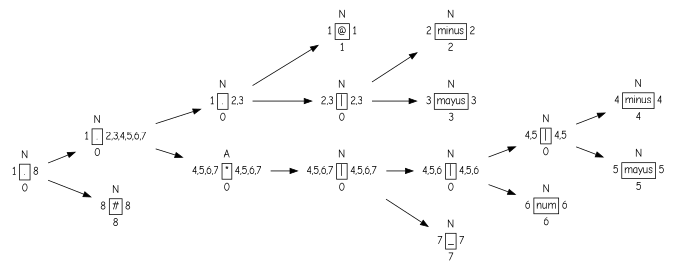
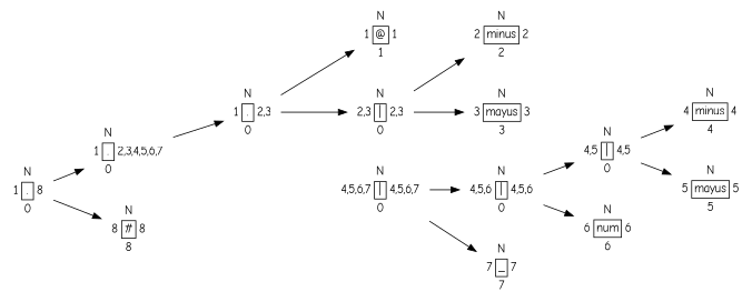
  digraph {
    forcelabels=true
    rankdir=LR
    fontname="Comic Neue"
    node [shape=plaintext fontname="Comic Neue"]
    edge [fontname="Comic Neue"]
    n1 [label=<<table border = '0' cellboder = '1' CELLSPACIONG='0'> <tr> <td></td> <td>N</td> <td></td> </tr> <tr> <td>1</td> <td border='1'>.</td> <td>8</td></tr> <tr> <td></td> <td>0</td> <td></td> </tr> </table>>]
    n2 [label=<<table border = '0' cellboder = '1' CELLSPACIONG='0'> <tr> <td></td> <td>N</td> <td></td> </tr> <tr> <td>1</td> <td border='1'>.</td> <td>2,3,4,5,6,7</td></tr> <tr> <td></td> <td>0</td> <td></td> </tr> </table>>]
    n3 [label=<<table border = '0' cellboder = '1' CELLSPACIONG='0'> <tr> <td></td> <td>N</td> <td></td> </tr> <tr> <td>8</td> <td border='1'>#</td> <td>8</td></tr> <tr> <td></td> <td>8</td> <td></td> </tr> </table>>]
    n4 [label=<<table border = '0' cellboder = '1' CELLSPACIONG='0'> <tr> <td></td> <td>N</td> <td></td> </tr> <tr> <td>1</td> <td border='1'>.</td> <td>2,3</td></tr> <tr> <td></td> <td>0</td> <td></td> </tr> </table>>]
-   n5 [label=<<table border = '0' cellboder = '1' CELLSPACIONG='0'> <tr> <td></td> <td>A</td> <td></td> </tr> <tr> <td>4,5,6,7</td> <td border='1'>*</td> <td>4,5,6,7</td></tr> <tr> <td></td> <td>0</td> <td></td> </tr> </table>>]
    n6 [label=<<table border = '0' cellboder = '1' CELLSPACIONG='0'> <tr> <td></td> <td>N</td> <td></td> </tr> <tr> <td>1</td> <td border='1'>@</td> <td>1</td></tr> <tr> <td></td> <td>1</td> <td></td> </tr> </table>>]
    n7 [label=<<table border = '0' cellboder = '1' CELLSPACIONG='0'> <tr> <td></td> <td>N</td> <td></td> </tr> <tr> <td>2,3</td> <td border='1'>|</td> <td>2,3</td></tr> <tr> <td></td> <td>0</td> <td></td> </tr> </table>>]
    n8 [label=<<table border = '0' cellboder = '1' CELLSPACIONG='0'> <tr> <td></td> <td>N</td> <td></td> </tr> <tr> <td>2</td> <td border='1'>minus</td> <td>2</td></tr> <tr> <td></td> <td>2</td> <td></td> </tr> </table>>]
    n9 [label=<<table border = '0' cellboder = '1' CELLSPACIONG='0'> <tr> <td></td> <td>N</td> <td></td> </tr> <tr> <td>3</td> <td border='1'>mayus</td> <td>3</td></tr> <tr> <td></td> <td>3</td> <td></td> </tr> </table>>]
    n10 [label=<<table border = '0' cellboder = '1' CELLSPACIONG='0'> <tr> <td></td> <td>N</td> <td></td> </tr> <tr> <td>4,5,6,7</td> <td border='1'>|</td> <td>4,5,6,7</td></tr> <tr> <td></td> <td>0</td> <td></td> </tr> </table>>]
    n11 [label=<<table border = '0' cellboder = '1' CELLSPACIONG='0'> <tr> <td></td> <td>N</td> <td></td> </tr> <tr> <td>4,5,6</td> <td border='1'>|</td> <td>4,5,6</td></tr> <tr> <td></td> <td>0</td> <td></td> </tr> </table>>]
    n12 [label=<<table border = '0' cellboder = '1' CELLSPACIONG='0'> <tr> <td></td> <td>N</td> <td></td> </tr> <tr> <td>7</td> <td border='1'>_</td> <td>7</td></tr> <tr> <td></td> <td>7</td> <td></td> </tr> </table>>]
    n13 [label=<<table border = '0' cellboder = '1' CELLSPACIONG='0'> <tr> <td></td> <td>N</td> <td></td> </tr> <tr> <td>4,5</td> <td border='1'>|</td> <td>4,5</td></tr> <tr> <td></td> <td>0</td> <td></td> </tr> </table>>]
    n14 [label=<<table border = '0' cellboder = '1' CELLSPACIONG='0'> <tr> <td></td> <td>N</td> <td></td> </tr> <tr> <td>6</td> <td border='1'>num</td> <td>6</td></tr> <tr> <td></td> <td>6</td> <td></td> </tr> </table>>]
    n15 [label=<<table border = '0' cellboder = '1' CELLSPACIONG='0'> <tr> <td></td> <td>N</td> <td></td> </tr> <tr> <td>4</td> <td border='1'>minus</td> <td>4</td></tr> <tr> <td></td> <td>4</td> <td></td> </tr> </table>>]
    n16 [label=<<table border = '0' cellboder = '1' CELLSPACIONG='0'> <tr> <td></td> <td>N</td> <td></td> </tr> <tr> <td>5</td> <td border='1'>mayus</td> <td>5</td></tr> <tr> <td></td> <td>5</td> <td></td> </tr> </table>>]
    n1 -> n2
    n1 -> n3
    n2 -> n4
-   n2 -> n5
    n4 -> n6
    n4 -> n7
-   n5 -> n10
    n7 -> n8
    n7 -> n9
    n10 -> n11
    n10 -> n12
    n11 -> n13
    n11 -> n14
    n13 -> n15
    n13 -> n16
  }
